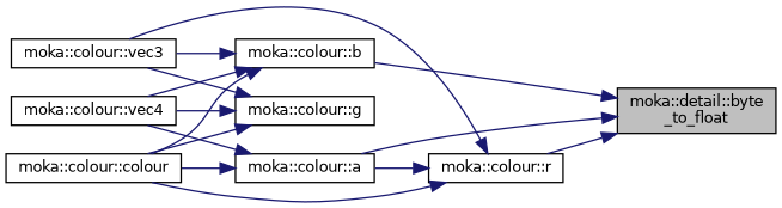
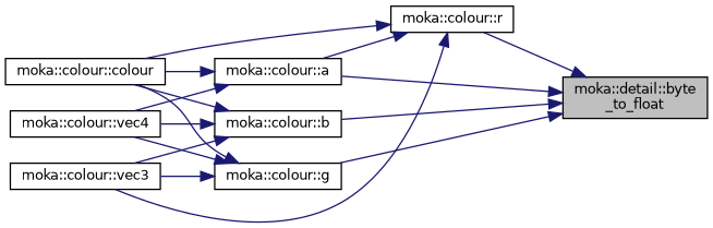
  digraph {
    rankdir=RL
    node [color=black fillcolor=white fontname=Helvetica fontsize=10 shape=record style=filled]
    edge [color=midnightblue dir=back fontname=Helvetica fontsize=10 labelfontname=Helvetica labelfontsize=10 style=solid]
    n1 [fillcolor=grey75 fontcolor=black height=0.2 label="moka::detail::byte\l_to_float" width=0.4]
    n2 [height=0.2 label="moka::colour::r" width=0.4]
    n3 [height=0.2 label="moka::colour::g" width=0.4]
    n4 [height=0.2 label="moka::colour::b" width=0.4]
    n5 [height=0.2 label="moka::colour::a" width=0.4]
    n6 [height=0.2 label="moka::colour::vec3" width=0.4]
    n7 [height=0.2 label="moka::colour::colour" width=0.4]
    n8 [height=0.2 label="moka::colour::vec4" width=0.4]
    n1 -> n2
+   n1 -> n3
    n1 -> n4
    n1 -> n5
    n2 -> n5
    n2 -> n6
    n2 -> n7
    n3 -> n6
    n3 -> n7
    n3 -> n8
    n4 -> n6
    n4 -> n7
    n4 -> n8
    n5 -> n7
    n5 -> n8
  }
